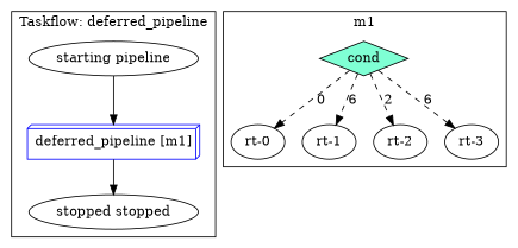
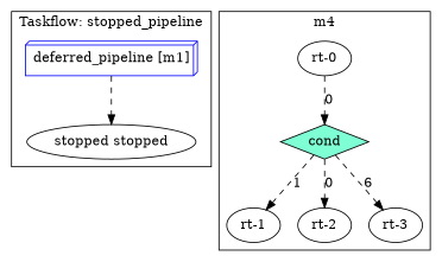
  digraph {
    edge [style=dashed]
-   n1 [label="starting pipeline"]
    n2 [color=blue label="deferred_pipeline [m1]" shape=box3d]
    n3 [label="stopped stopped"]
    n4 [color=black fillcolor=aquamarine label=cond shape=diamond style=filled]
    n5 [label="rt-0"]
    n6 [label="rt-1"]
    n7 [label="rt-2"]
    n8 [label="rt-3"]
    subgraph cluster_1 {
-     label="Taskflow: deferred_pipeline"
-     n1
+     label="Taskflow: stopped_pipeline"
      n2
      n3
    }
    subgraph cluster_2 {
-     label=m1
+     label=m4
      n4
      n5
      n6
      n7
      n8
    }
-   n1 -> n2 [style=""]
-   n2 -> n3 [style=""]
-   n4 -> n5 [label=0]
-   n4 -> n6 [label=6]
-   n4 -> n7 [label=2]
+   n2 -> n3
+   n5 -> n4 [label=0]
+   n4 -> n6 [label=1]
+   n4 -> n7 [label=0]
    n4 -> n8 [label=6]
  }
